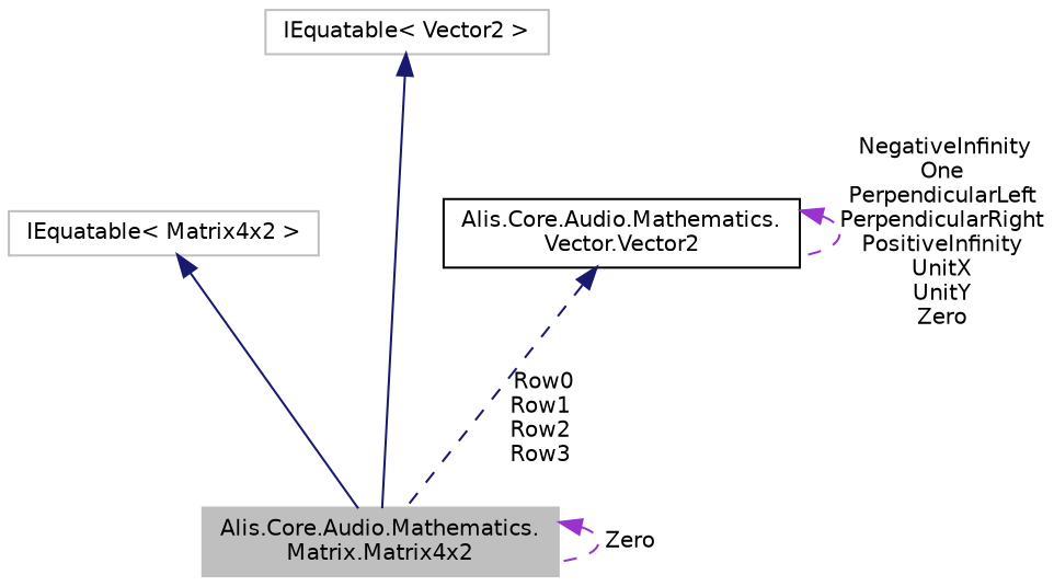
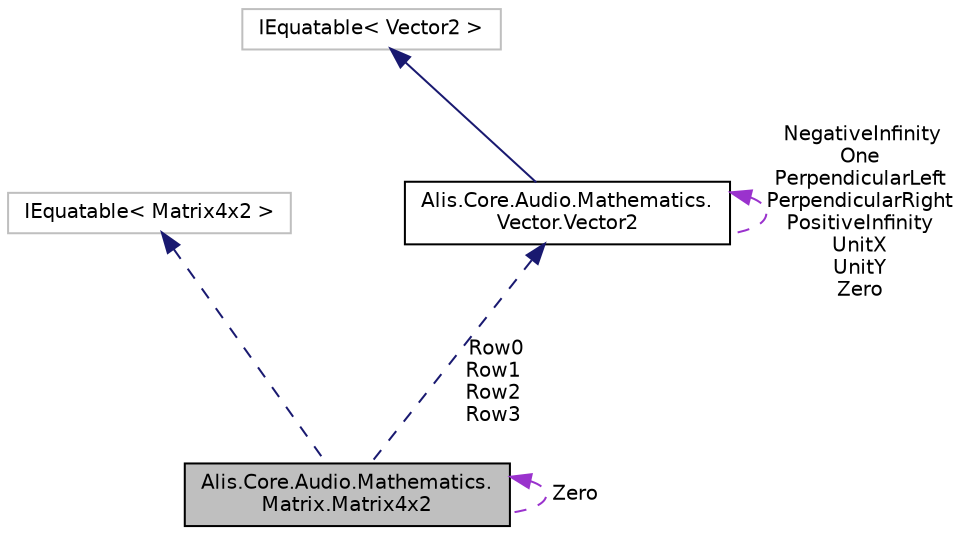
  digraph {
    node [color=black fillcolor=white fontname=Helvetica fontsize=10 shape=record style=filled]
    edge [color=midnightblue dir=back fontname=Helvetica fontsize=10 labelfontname=Helvetica labelfontsize=10 style=dashed]
-   n1 [color=grey75 fillcolor=grey75 fontcolor=black height=0.2 label="Alis.Core.Audio.Mathematics.\lMatrix.Matrix4x2" width=0.4]
+   n1 [fillcolor=grey75 fontcolor=black height=0.2 label="Alis.Core.Audio.Mathematics.\lMatrix.Matrix4x2" width=0.4]
    n2 [color=grey75 height=0.2 label="IEquatable\< Matrix4x2 \>" width=0.4]
    n3 [height=0.2 label="Alis.Core.Audio.Mathematics.\lVector.Vector2" width=0.4]
    n4 [color=grey75 height=0.2 label="IEquatable\< Vector2 \>" width=0.4]
    n1 -> n1 [color=darkorchid3 label=" Zero"]
-   n2 -> n1 [style=solid]
+   n2 -> n1
    n3 -> n1 [label=" Row0\nRow1\nRow2\nRow3"]
    n3 -> n3 [color=darkorchid3 label=" NegativeInfinity\nOne\nPerpendicularLeft\nPerpendicularRight\nPositiveInfinity\nUnitX\nUnitY\nZero"]
-   n4 -> n1 [style=solid]
+   n4 -> n3 [style=solid]
  }
